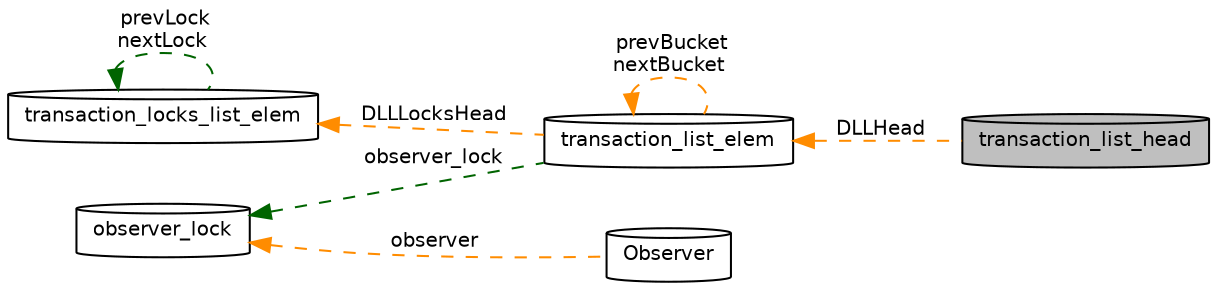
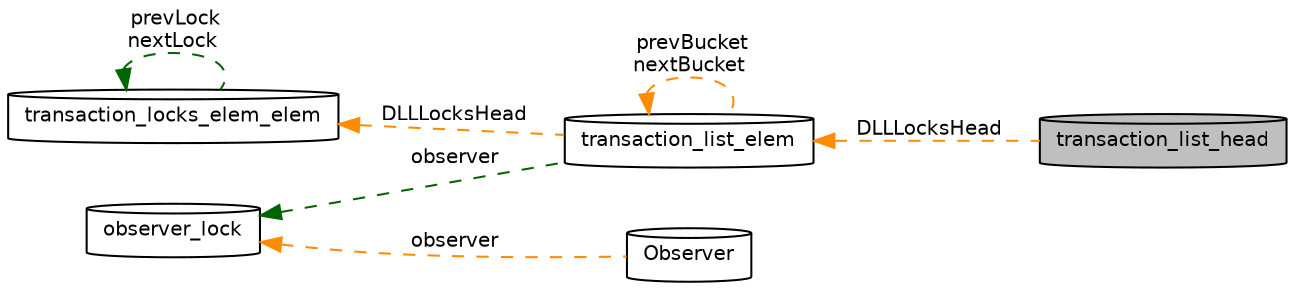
  digraph {
    rankdir=LR
    node [color=black fontname=Helvetica fontsize=10 shape=cylinder]
    edge [color=darkorange dir=back fontname=Helvetica fontsize=10 labelfontname=Helvetica labelfontsize=10 style=dashed]
    n1 [fillcolor=grey75 fontcolor=black height=0.2 label=transaction_list_head style=filled width=0.4]
    n2 [height=0.2 label=transaction_list_elem width=0.4]
-   n3 [height=0.2 label=transaction_locks_list_elem width=0.4]
+   n3 [height=0.2 label=transaction_locks_elem_elem width=0.4]
    n4 [height=0.2 label=observer_lock width=0.4]
    n5 [height=0.2 label=Observer width=0.4]
-   n2 -> n1 [label=" DLLHead"]
+   n2 -> n1 [label=" DLLLocksHead"]
    n2 -> n2 [label=" prevBucket\nnextBucket"]
    n3 -> n2 [label=" DLLLocksHead"]
    n3 -> n3 [color=darkgreen label=" prevLock\nnextLock"]
-   n4 -> n2 [color=darkgreen label=" observer_lock"]
+   n4 -> n2 [color=darkgreen label=" observer"]
    n4 -> n5 [label=" observer"]
  }
